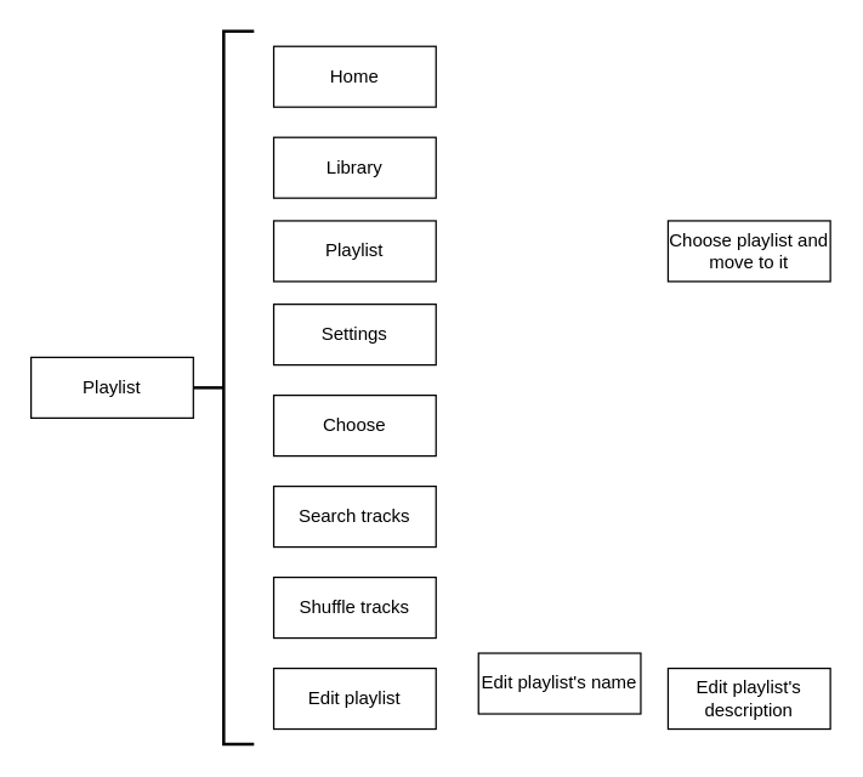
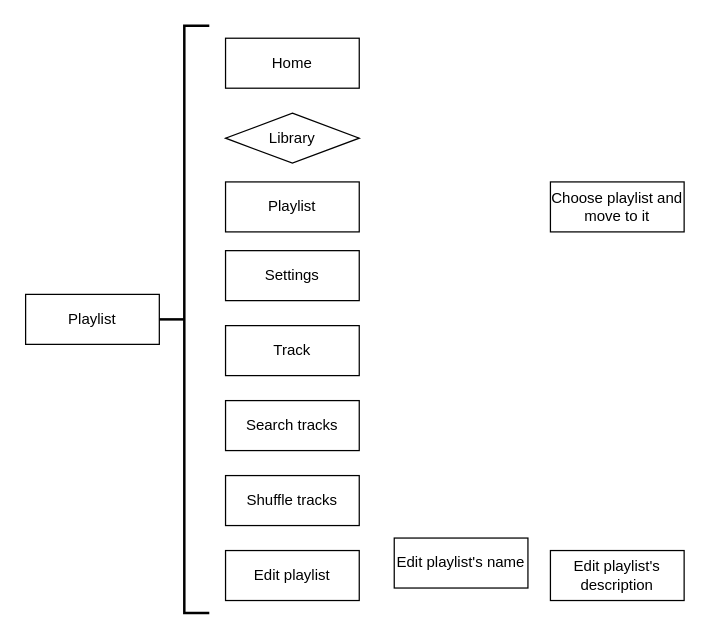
  <mxCell id="0" />
  <mxCell id="1" parent="0" />
  <mxCell id="2" value="Playlist" style="rounded=0;whiteSpace=wrap;html=1;" vertex="1" parent="1"><mxGeometry y="235" width="107" height="40" as="geometry" x="20" /></mxCell>
  <mxCell id="3" value="Home" style="rounded=0;whiteSpace=wrap;html=1;" vertex="1" parent="1"><mxGeometry x="180" y="30" width="107" height="40" as="geometry" /></mxCell>
- <mxCell id="4" value="Library" style="rounded=0;whiteSpace=wrap;html=1;" vertex="1" parent="1"><mxGeometry x="180" y="90" width="107" height="40" as="geometry" /></mxCell>
+ <mxCell id="4" value="Library" style="rhombus;whiteSpace=wrap;html=1;" vertex="1" parent="1"><mxGeometry x="180" y="90" width="107" height="40" as="geometry" /></mxCell>
  <mxCell id="5" value="Settings" style="rounded=0;whiteSpace=wrap;html=1;" vertex="1" parent="1"><mxGeometry x="180" y="200" width="107" height="40" as="geometry" /></mxCell>
  <mxCell id="6" value="Choose playlist and move to it" style="rounded=0;whiteSpace=wrap;html=1;" vertex="1" parent="1"><mxGeometry x="440" y="145" width="107" height="40" as="geometry" /></mxCell>
  <mxCell id="7" value="Search tracks" style="rounded=0;whiteSpace=wrap;html=1;" vertex="1" parent="1"><mxGeometry x="180" y="320" width="107" height="40" as="geometry" /></mxCell>
- <mxCell id="8" value="Choose" style="rounded=0;whiteSpace=wrap;html=1;" vertex="1" parent="1"><mxGeometry x="180" y="260" width="107" height="40" as="geometry" /></mxCell>
+ <mxCell id="8" value="Track" style="rounded=0;whiteSpace=wrap;html=1;" vertex="1" parent="1"><mxGeometry x="180" y="260" width="107" height="40" as="geometry" /></mxCell>
  <mxCell id="9" value="" style="strokeWidth=2;html=1;shape=mxgraph.flowchart.annotation_2;align=left;labelPosition=right;pointerEvents=1;" vertex="1" parent="1"><mxGeometry x="127" y="20" width="40" height="470" as="geometry" /></mxCell>
  <mxCell id="10" value="Shuffle tracks" style="rounded=0;whiteSpace=wrap;html=1;" vertex="1" parent="1"><mxGeometry x="180" y="380" width="107" height="40" as="geometry" /></mxCell>
  <mxCell id="11" value="Playlist" style="rounded=0;whiteSpace=wrap;html=1;" vertex="1" parent="1"><mxGeometry x="180" y="145" width="107" height="40" as="geometry" /></mxCell>
  <mxCell id="12" value="Edit playlist" style="rounded=0;whiteSpace=wrap;html=1;" vertex="1" parent="1"><mxGeometry x="180" y="440" width="107" height="40" as="geometry" /></mxCell>
  <mxCell id="13" value="Edit playlist's name" style="rounded=0;whiteSpace=wrap;html=1;" vertex="1" parent="1"><mxGeometry x="315" y="430" width="107" height="40" as="geometry" /></mxCell>
  <mxCell id="14" value="Edit playlist's description" style="rounded=0;whiteSpace=wrap;html=1;" vertex="1" parent="1"><mxGeometry x="440" y="440" width="107" height="40" as="geometry" /></mxCell>
